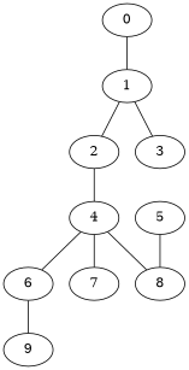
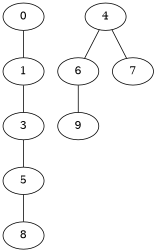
  graph {
    0
    1
-   2
    3
    4
    5
    6
    7
    8
    9
    0 -- 1
-   1 -- 2
    1 -- 3
-   2 -- 4
+   3 -- 5
    4 -- 6
    4 -- 7
-   4 -- 8
    5 -- 8
    6 -- 9
  }
